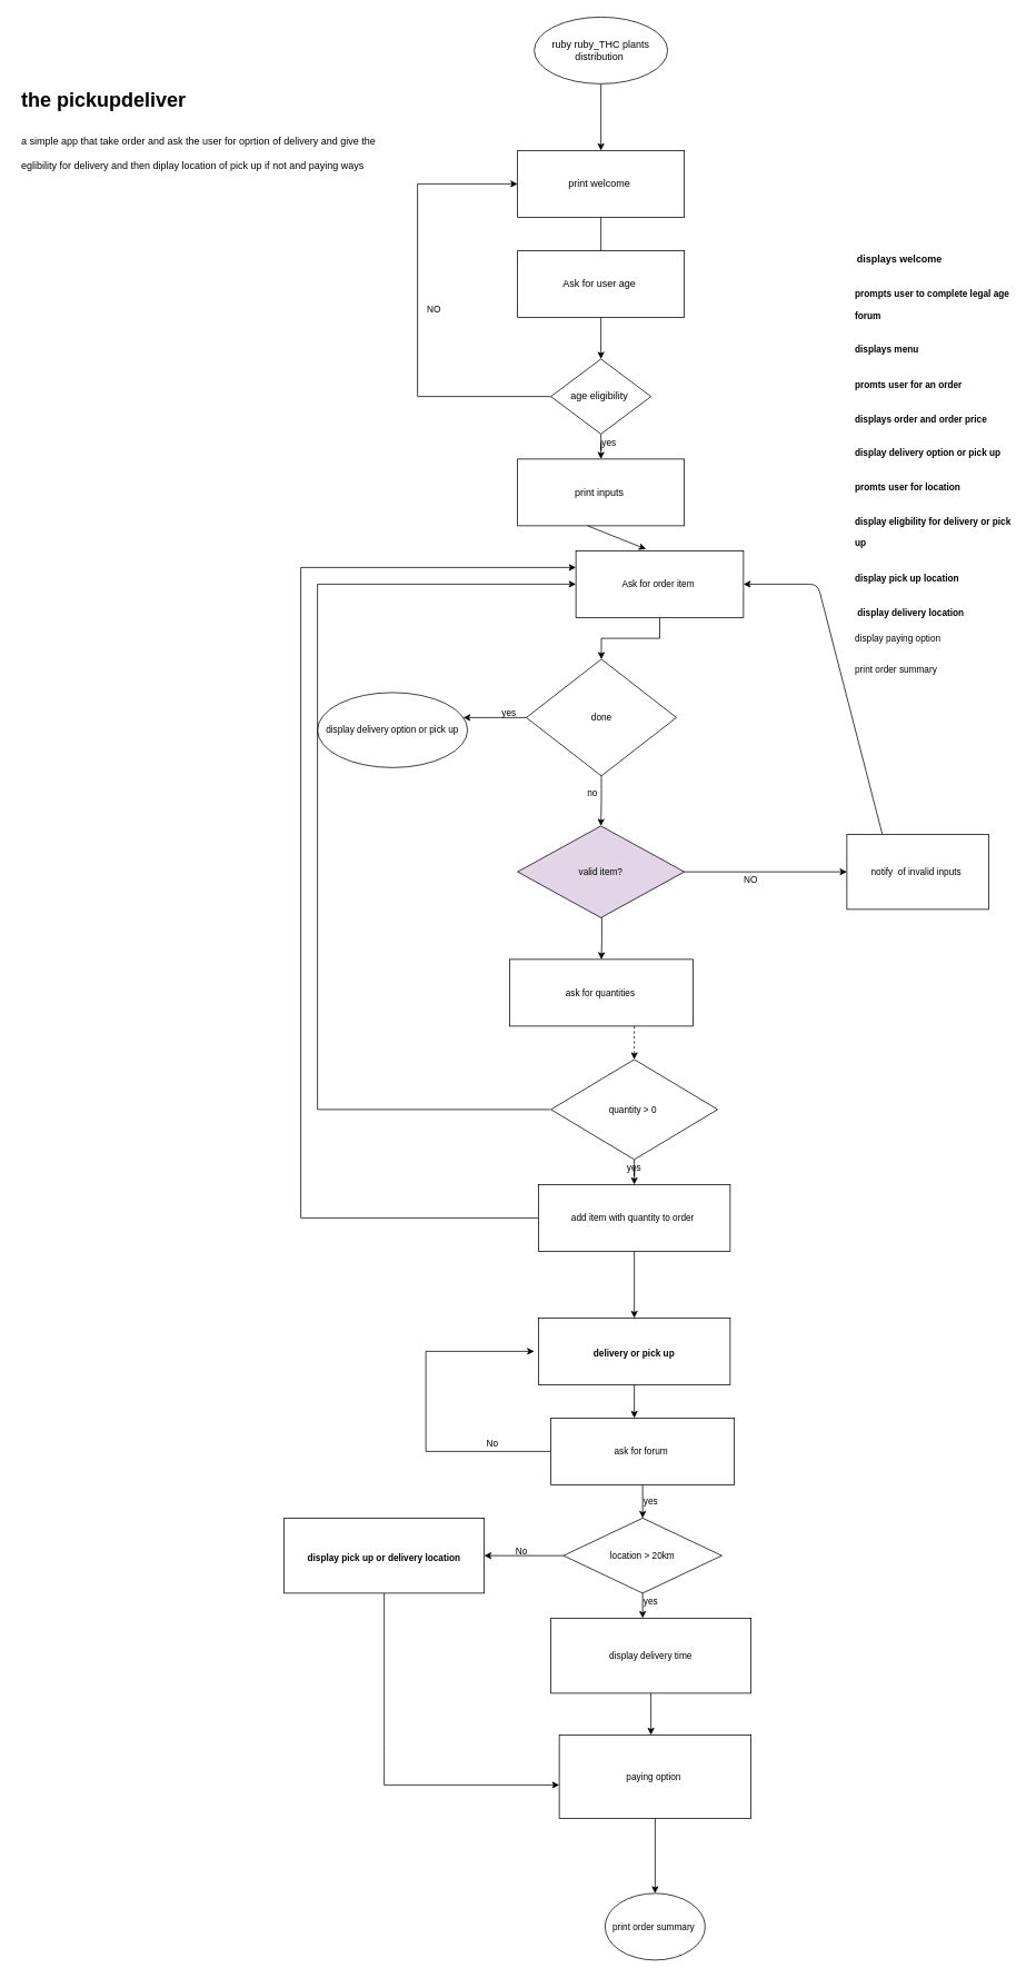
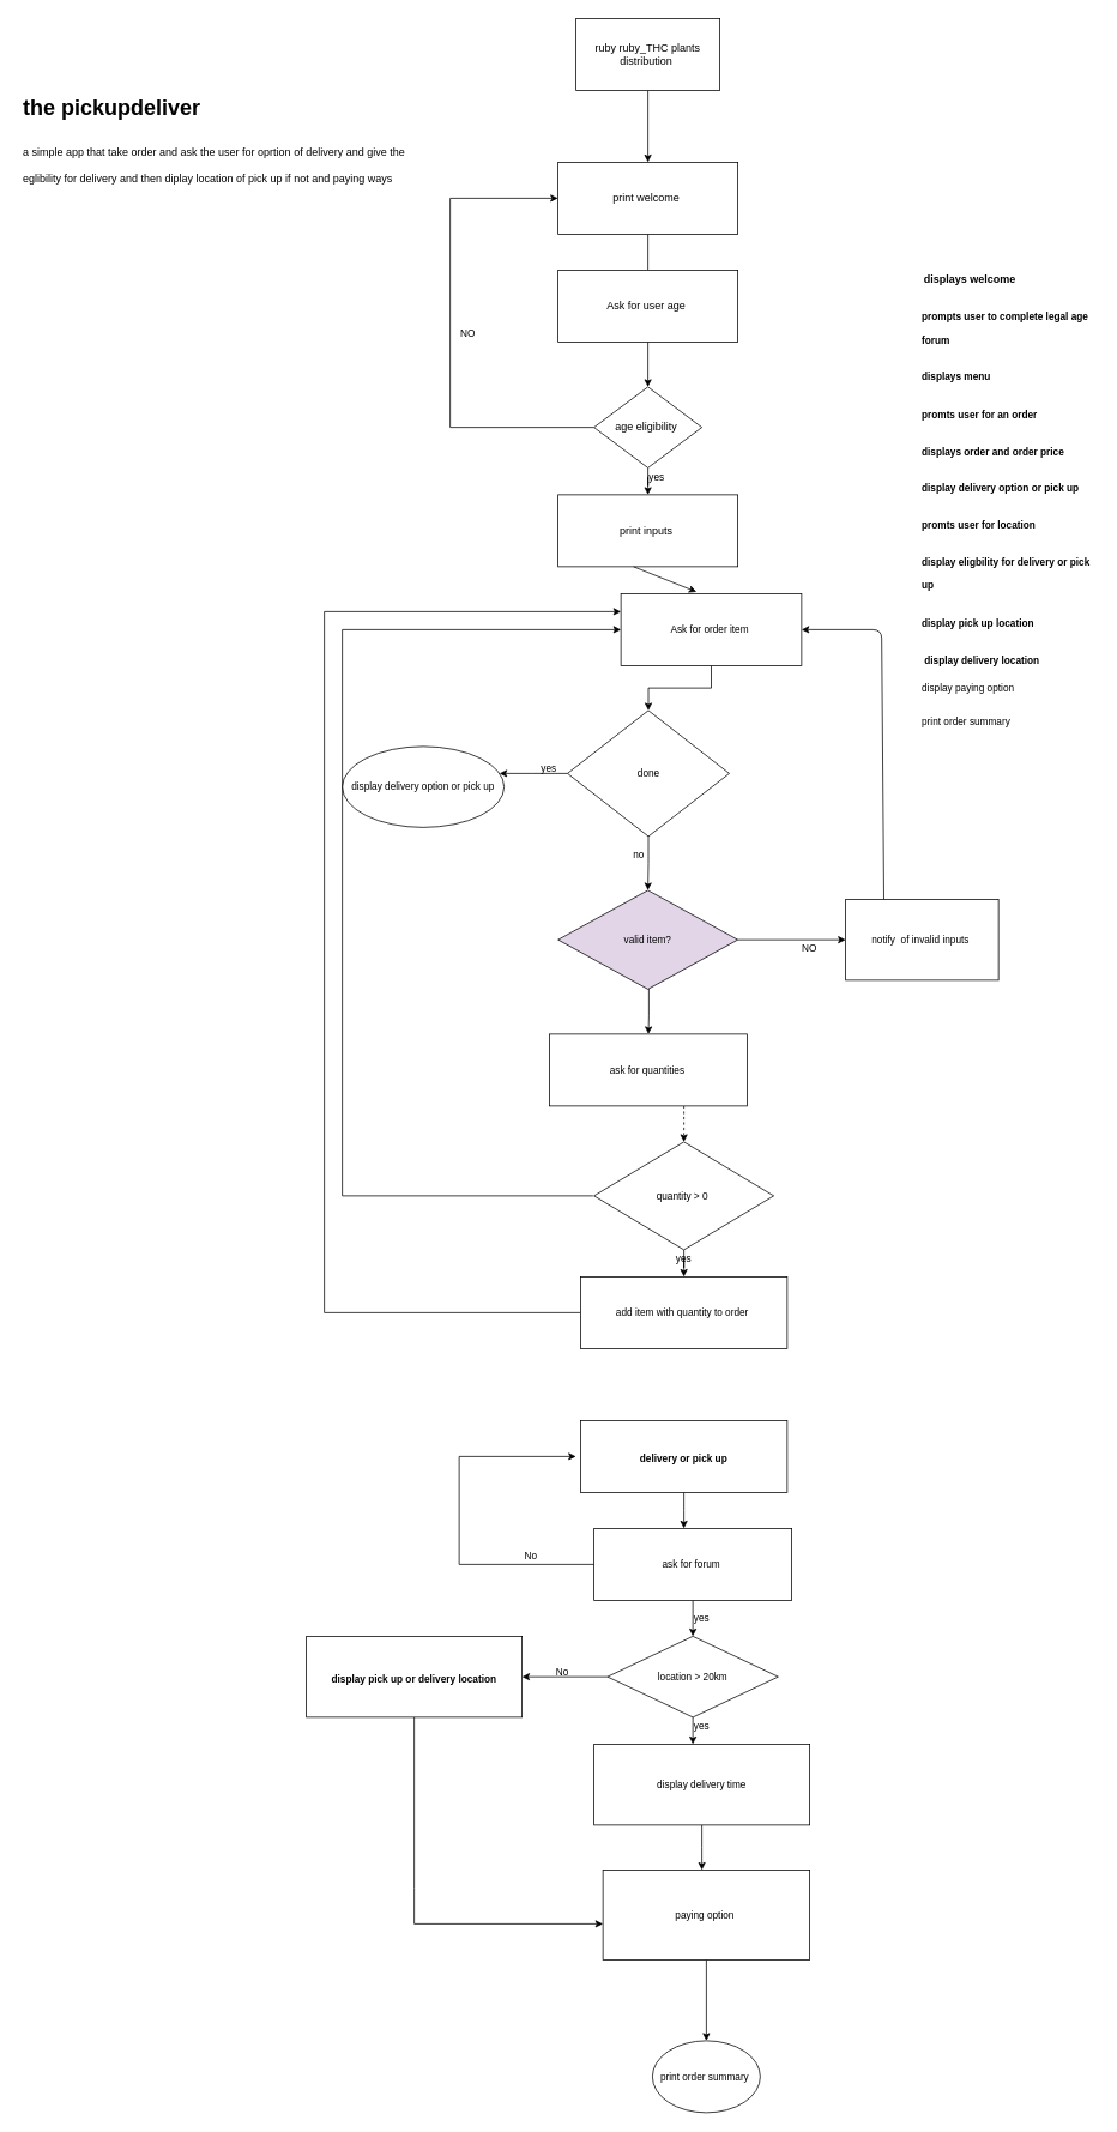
  <mxCell id="0" />
  <mxCell id="1" parent="0" />
  <mxCell id="2" value="&lt;h1&gt;the pickupdeliver&lt;/h1&gt;&lt;h1&gt;&lt;span style=&quot;font-size: 12px ; font-weight: normal&quot;&gt;a simple app that take order and ask the user for oprtion of delivery and give the eglibility for delivery and then diplay location of pick up if not and paying ways&amp;nbsp;&lt;/span&gt;&lt;br&gt;&lt;/h1&gt;" style="text;html=1;strokeColor=none;fillColor=none;spacing=5;spacingTop=-20;whiteSpace=wrap;overflow=hidden;rounded=0;" vertex="1" parent="1"><mxGeometry x="20" y="100" width="440" height="160" as="geometry" /></mxCell>
  <mxCell id="3" style="edgeStyle=orthogonalEdgeStyle;rounded=0;orthogonalLoop=1;jettySize=auto;html=1;fontSize=11;entryX=0.5;entryY=0;entryDx=0;entryDy=0;" edge="1" parent="1" source="4" target="6"><mxGeometry relative="1" as="geometry"><mxPoint x="720" y="170" as="targetPoint" /></mxGeometry></mxCell>
- <mxCell id="4" value="ruby ruby_THC plants distribution&amp;nbsp;" style="ellipse;whiteSpace=wrap;html=1;" vertex="1" parent="1"><mxGeometry x="640" y="20" width="160" height="80" as="geometry" /></mxCell>
+ <mxCell id="4" value="ruby ruby_THC plants distribution&amp;nbsp;" style="whiteSpace=wrap;html=1;rounded=0;" vertex="1" parent="1"><mxGeometry x="640" y="20" width="160" height="80" as="geometry" /></mxCell>
  <mxCell id="5" value="" style="edgeStyle=orthogonalEdgeStyle;rounded=0;orthogonalLoop=1;jettySize=auto;html=1;fontSize=11;endArrow=none;" edge="1" parent="1" source="6" target="34"><mxGeometry relative="1" as="geometry" /></mxCell>
  <mxCell id="6" value="print welcome&amp;nbsp;" style="rounded=0;whiteSpace=wrap;html=1;" vertex="1" parent="1"><mxGeometry x="620" y="180" width="200" height="80" as="geometry" /></mxCell>
  <mxCell id="7" value="print inputs&amp;nbsp;" style="rounded=0;whiteSpace=wrap;html=1;" vertex="1" parent="1"><mxGeometry x="620" y="550" width="200" height="80" as="geometry" /></mxCell>
  <mxCell id="8" value="&lt;h1&gt;&lt;font style=&quot;font-size: 8px&quot;&gt;&amp;nbsp;&lt;/font&gt;&lt;font style=&quot;font-size: 12px&quot;&gt;displays welcome&amp;nbsp;&lt;/font&gt;&lt;/h1&gt;&lt;h1&gt;&lt;font style=&quot;font-size: 11px&quot;&gt;prompts user to complete legal age forum&amp;nbsp;&lt;/font&gt;&lt;/h1&gt;&lt;h1&gt;&lt;font style=&quot;font-size: 11px&quot;&gt;displays menu&lt;/font&gt;&lt;/h1&gt;&lt;h1&gt;&lt;font style=&quot;font-size: 11px&quot;&gt;promts user for an order&lt;/font&gt;&lt;/h1&gt;&lt;h1&gt;&lt;font style=&quot;font-size: 11px&quot;&gt;displays order and order price&lt;/font&gt;&lt;/h1&gt;&lt;h1&gt;&lt;font style=&quot;font-size: 11px&quot;&gt;display delivery option or pick up&lt;/font&gt;&lt;/h1&gt;&lt;h1&gt;&lt;font style=&quot;font-size: 11px&quot;&gt;promts user for location&amp;nbsp;&lt;/font&gt;&lt;/h1&gt;&lt;h1&gt;&lt;font style=&quot;font-size: 11px&quot;&gt;display eligbility for delivery or pick up&lt;/font&gt;&lt;/h1&gt;&lt;h1&gt;&lt;font style=&quot;font-size: 11px&quot;&gt;display pick up location&lt;/font&gt;&lt;/h1&gt;&lt;h1&gt;&lt;font style=&quot;font-size: 11px&quot;&gt;&amp;nbsp;display delivery location&lt;/font&gt;&lt;/h1&gt;&lt;div&gt;&lt;font style=&quot;font-size: 11px&quot;&gt;&lt;span style=&quot;text-align: center&quot;&gt;display paying option&amp;nbsp;&lt;/span&gt;&lt;br&gt;&lt;/font&gt;&lt;/div&gt;&lt;h1&gt;&lt;span style=&quot;font-size: 11px ; font-weight: 400 ; text-align: center&quot;&gt;print order summary&amp;nbsp;&lt;/span&gt;&lt;br&gt;&lt;/h1&gt;&lt;div&gt;&lt;br&gt;&lt;/div&gt;" style="text;html=1;strokeColor=none;fillColor=none;spacing=5;spacingTop=-20;whiteSpace=wrap;overflow=hidden;rounded=0;fontSize=11;" vertex="1" parent="1"><mxGeometry x="1020" y="290" width="200" height="530" as="geometry" /></mxCell>
  <mxCell id="9" value="" style="edgeStyle=orthogonalEdgeStyle;rounded=0;orthogonalLoop=1;jettySize=auto;html=1;fontSize=11;exitX=0.5;exitY=1;exitDx=0;exitDy=0;" edge="1" parent="1" source="18" target="13"><mxGeometry relative="1" as="geometry"><mxPoint x="759" y="940" as="sourcePoint" /><Array as="points" /></mxGeometry></mxCell>
  <mxCell id="10" value="" style="edgeStyle=orthogonalEdgeStyle;rounded=0;orthogonalLoop=1;jettySize=auto;html=1;fontSize=11;" edge="1" parent="1" source="11" target="18"><mxGeometry relative="1" as="geometry" /></mxCell>
  <mxCell id="11" value="Ask for order item&amp;nbsp;" style="rounded=0;whiteSpace=wrap;html=1;fontSize=11;" vertex="1" parent="1"><mxGeometry x="690" y="660" width="201" height="80" as="geometry" /></mxCell>
  <mxCell id="12" value="" style="edgeStyle=orthogonalEdgeStyle;rounded=0;orthogonalLoop=1;jettySize=auto;html=1;fontSize=11;entryX=0.5;entryY=0;entryDx=0;entryDy=0;" edge="1" parent="1" source="13" target="24"><mxGeometry relative="1" as="geometry"><Array as="points"><mxPoint x="721" y="1130" /><mxPoint x="721" y="1130" /></Array></mxGeometry></mxCell>
  <mxCell id="13" value="valid item?" style="rhombus;whiteSpace=wrap;html=1;rounded=0;fontSize=11;fillColor=#e1d5e7;" vertex="1" parent="1"><mxGeometry x="620" y="990" width="200" height="110" as="geometry" /></mxCell>
- <mxCell id="14" value="notify&amp;nbsp; of invalid inputs&amp;nbsp;" style="whiteSpace=wrap;html=1;rounded=0;fontSize=11;" vertex="1" parent="1"><mxGeometry x="1015" y="1000" width="170" height="90" as="geometry" /></mxCell>
+ <mxCell id="14" value="notify&amp;nbsp; of invalid inputs&amp;nbsp;" style="whiteSpace=wrap;html=1;rounded=0;fontSize=11;" vertex="1" parent="1"><mxGeometry x="940" y="1000" width="170" height="90" as="geometry" /></mxCell>
  <mxCell id="15" value="" style="endArrow=classic;html=1;fontSize=11;entryX=0;entryY=0.5;entryDx=0;entryDy=0;exitX=1;exitY=0.5;exitDx=0;exitDy=0;" edge="1" parent="1" source="13" target="14"><mxGeometry width="50" height="50" relative="1" as="geometry"><mxPoint x="859" y="835" as="sourcePoint" /><mxPoint x="909" y="785" as="targetPoint" /></mxGeometry></mxCell>
  <mxCell id="16" value="" style="endArrow=classic;html=1;fontSize=11;entryX=1;entryY=0.5;entryDx=0;entryDy=0;exitX=0.25;exitY=0;exitDx=0;exitDy=0;" edge="1" parent="1" source="14" target="11"><mxGeometry width="50" height="50" relative="1" as="geometry"><mxPoint x="920" y="830" as="sourcePoint" /><mxPoint x="1019" y="700" as="targetPoint" /><Array as="points"><mxPoint x="980" y="700" /></Array></mxGeometry></mxCell>
  <mxCell id="17" value="" style="edgeStyle=orthogonalEdgeStyle;rounded=0;orthogonalLoop=1;jettySize=auto;html=1;fontSize=11;exitX=0;exitY=0.5;exitDx=0;exitDy=0;" edge="1" parent="1" source="18" target="21"><mxGeometry relative="1" as="geometry"><Array as="points"><mxPoint x="590" y="860" /><mxPoint x="590" y="860" /></Array></mxGeometry></mxCell>
  <mxCell id="18" value="done" style="rhombus;whiteSpace=wrap;html=1;rounded=0;fontSize=11;" vertex="1" parent="1"><mxGeometry x="630.5" y="790" width="180" height="140" as="geometry" /></mxCell>
  <mxCell id="19" value="no" style="text;html=1;strokeColor=none;fillColor=none;align=center;verticalAlign=middle;whiteSpace=wrap;rounded=0;fontSize=11;" vertex="1" parent="1"><mxGeometry x="690" y="940" width="40" height="20" as="geometry" /></mxCell>
  <mxCell id="20" value="NO" style="text;html=1;strokeColor=none;fillColor=none;align=center;verticalAlign=middle;whiteSpace=wrap;rounded=0;fontSize=11;" vertex="1" parent="1"><mxGeometry x="880" y="1045" width="40" height="20" as="geometry" /></mxCell>
  <mxCell id="21" value="display delivery option or pick up" style="ellipse;whiteSpace=wrap;html=1;rounded=0;fontSize=11;" vertex="1" parent="1"><mxGeometry x="380" y="830" width="180" height="90" as="geometry" /></mxCell>
  <mxCell id="22" value="yes" style="text;html=1;strokeColor=none;fillColor=none;align=center;verticalAlign=middle;whiteSpace=wrap;rounded=0;fontSize=11;" vertex="1" parent="1"><mxGeometry x="600" y="850" width="20" height="10" as="geometry" /></mxCell>
  <mxCell id="23" value="" style="edgeStyle=orthogonalEdgeStyle;rounded=0;orthogonalLoop=1;jettySize=auto;html=1;fontSize=11;dashed=1;" edge="1" parent="1" source="24" target="28"><mxGeometry relative="1" as="geometry"><Array as="points"><mxPoint x="760" y="1260" /><mxPoint x="760" y="1260" /></Array></mxGeometry></mxCell>
  <mxCell id="24" value="ask for quantities&amp;nbsp;" style="whiteSpace=wrap;html=1;rounded=0;fontSize=11;" vertex="1" parent="1"><mxGeometry x="610.5" y="1150" width="220" height="80" as="geometry" /></mxCell>
  <mxCell id="25" value="" style="endArrow=classic;html=1;fontSize=11;entryX=0.418;entryY=-0.025;entryDx=0;entryDy=0;entryPerimeter=0;" edge="1" parent="1" target="11"><mxGeometry width="50" height="50" relative="1" as="geometry"><mxPoint x="704" y="630" as="sourcePoint" /><mxPoint x="1030" y="640" as="targetPoint" /><Array as="points" /></mxGeometry></mxCell>
  <mxCell id="26" value="" style="edgeStyle=orthogonalEdgeStyle;rounded=0;orthogonalLoop=1;jettySize=auto;html=1;fontSize=11;" edge="1" parent="1" source="28" target="31"><mxGeometry relative="1" as="geometry" /></mxCell>
  <mxCell id="27" style="edgeStyle=orthogonalEdgeStyle;rounded=0;orthogonalLoop=1;jettySize=auto;html=1;entryX=0;entryY=0.5;entryDx=0;entryDy=0;fontSize=11;" edge="1" parent="1" target="11"><mxGeometry relative="1" as="geometry"><mxPoint x="659" y="1330" as="sourcePoint" /><Array as="points"><mxPoint x="380" y="1330" /><mxPoint x="380" y="700" /></Array></mxGeometry></mxCell>
  <mxCell id="28" value="quantity &amp;gt; 0&amp;nbsp;" style="rhombus;whiteSpace=wrap;html=1;rounded=0;fontSize=11;" vertex="1" parent="1"><mxGeometry x="660" y="1270" width="200" height="120" as="geometry" /></mxCell>
  <mxCell id="29" style="edgeStyle=orthogonalEdgeStyle;rounded=0;orthogonalLoop=1;jettySize=auto;html=1;fontSize=11;entryX=0;entryY=0.25;entryDx=0;entryDy=0;" edge="1" parent="1" source="31" target="11"><mxGeometry relative="1" as="geometry"><mxPoint x="360" y="670" as="targetPoint" /><Array as="points"><mxPoint x="360" y="1460" /><mxPoint x="360" y="680" /></Array></mxGeometry></mxCell>
- <mxCell id="30" value="" style="edgeStyle=orthogonalEdgeStyle;rounded=0;orthogonalLoop=1;jettySize=auto;html=1;fontSize=11;" edge="1" parent="1" source="31" target="41"><mxGeometry relative="1" as="geometry" /></mxCell>
  <mxCell id="31" value="add item with quantity to order&amp;nbsp;" style="whiteSpace=wrap;html=1;rounded=0;fontSize=11;" vertex="1" parent="1"><mxGeometry x="645" y="1420" width="230" height="80" as="geometry" /></mxCell>
  <mxCell id="32" value="yes" style="text;html=1;strokeColor=none;fillColor=none;align=center;verticalAlign=middle;whiteSpace=wrap;rounded=0;fontSize=11;" vertex="1" parent="1"><mxGeometry x="740" y="1390" width="40" height="20" as="geometry" /></mxCell>
  <mxCell id="33" value="" style="edgeStyle=orthogonalEdgeStyle;rounded=0;orthogonalLoop=1;jettySize=auto;html=1;fontSize=11;" edge="1" parent="1" source="34" target="37"><mxGeometry relative="1" as="geometry" /></mxCell>
  <mxCell id="34" value="Ask for user age&amp;nbsp;" style="whiteSpace=wrap;html=1;rounded=0;" vertex="1" parent="1"><mxGeometry x="620" y="300" width="200" height="80" as="geometry" /></mxCell>
  <mxCell id="35" value="" style="edgeStyle=orthogonalEdgeStyle;rounded=0;orthogonalLoop=1;jettySize=auto;html=1;fontSize=11;" edge="1" parent="1" source="37" target="7"><mxGeometry relative="1" as="geometry" /></mxCell>
  <mxCell id="36" style="edgeStyle=orthogonalEdgeStyle;rounded=0;orthogonalLoop=1;jettySize=auto;html=1;fontSize=11;entryX=0;entryY=0.5;entryDx=0;entryDy=0;" edge="1" parent="1" source="37" target="6"><mxGeometry relative="1" as="geometry"><mxPoint x="580" y="220" as="targetPoint" /><Array as="points"><mxPoint x="500" y="475" /><mxPoint x="500" y="220" /></Array></mxGeometry></mxCell>
  <mxCell id="37" value="age eligibility&amp;nbsp;" style="rhombus;whiteSpace=wrap;html=1;rounded=0;" vertex="1" parent="1"><mxGeometry x="660" y="430" width="120" height="90" as="geometry" /></mxCell>
  <mxCell id="38" value="yes&lt;br&gt;" style="text;html=1;strokeColor=none;fillColor=none;align=center;verticalAlign=middle;whiteSpace=wrap;rounded=0;fontSize=11;" vertex="1" parent="1"><mxGeometry x="710" y="520" width="40" height="20" as="geometry" /></mxCell>
  <mxCell id="39" value="NO" style="text;html=1;strokeColor=none;fillColor=none;align=center;verticalAlign=middle;whiteSpace=wrap;rounded=0;fontSize=11;" vertex="1" parent="1"><mxGeometry x="500" y="360" width="40" height="20" as="geometry" /></mxCell>
  <mxCell id="40" value="" style="edgeStyle=orthogonalEdgeStyle;rounded=0;orthogonalLoop=1;jettySize=auto;html=1;fontSize=11;" edge="1" parent="1" source="41"><mxGeometry relative="1" as="geometry"><mxPoint x="760" y="1700" as="targetPoint" /></mxGeometry></mxCell>
  <mxCell id="41" value="&lt;h1 style=&quot;text-align: left&quot;&gt;&lt;font style=&quot;font-size: 11px&quot;&gt;delivery or pick up&lt;/font&gt;&lt;/h1&gt;" style="whiteSpace=wrap;html=1;rounded=0;fontSize=11;" vertex="1" parent="1"><mxGeometry x="645" y="1580" width="230" height="80" as="geometry" /></mxCell>
  <mxCell id="42" style="edgeStyle=orthogonalEdgeStyle;rounded=0;orthogonalLoop=1;jettySize=auto;html=1;entryX=0.5;entryY=0;entryDx=0;entryDy=0;fontSize=11;" edge="1" parent="1" source="44" target="47"><mxGeometry relative="1" as="geometry" /></mxCell>
  <mxCell id="43" value="" style="edgeStyle=orthogonalEdgeStyle;rounded=0;orthogonalLoop=1;jettySize=auto;html=1;fontSize=11;" edge="1" parent="1" source="44"><mxGeometry relative="1" as="geometry"><mxPoint x="640" y="1620" as="targetPoint" /><Array as="points"><mxPoint x="510" y="1740" /><mxPoint x="510" y="1620" /></Array></mxGeometry></mxCell>
  <mxCell id="44" value="ask for forum&amp;nbsp;" style="rounded=0;whiteSpace=wrap;html=1;fontSize=11;" vertex="1" parent="1"><mxGeometry x="660" y="1700" width="220" height="80" as="geometry" /></mxCell>
  <mxCell id="45" value="" style="edgeStyle=orthogonalEdgeStyle;rounded=0;orthogonalLoop=1;jettySize=auto;html=1;fontSize=11;" edge="1" parent="1" source="47"><mxGeometry relative="1" as="geometry"><mxPoint x="770" y="1940" as="targetPoint" /></mxGeometry></mxCell>
  <mxCell id="46" style="edgeStyle=orthogonalEdgeStyle;rounded=0;orthogonalLoop=1;jettySize=auto;html=1;fontSize=11;" edge="1" parent="1" source="47" target="51"><mxGeometry relative="1" as="geometry" /></mxCell>
  <mxCell id="47" value="location &amp;gt; 20km" style="rhombus;whiteSpace=wrap;html=1;fontSize=11;" vertex="1" parent="1"><mxGeometry x="675" y="1820" width="190" height="90" as="geometry" /></mxCell>
  <mxCell id="48" value="yes" style="text;html=1;strokeColor=none;fillColor=none;align=center;verticalAlign=middle;whiteSpace=wrap;rounded=0;fontSize=11;" vertex="1" parent="1"><mxGeometry x="760" y="1790" width="40" height="20" as="geometry" /></mxCell>
  <mxCell id="49" value="No" style="text;html=1;strokeColor=none;fillColor=none;align=center;verticalAlign=middle;whiteSpace=wrap;rounded=0;fontSize=11;" vertex="1" parent="1"><mxGeometry x="570" y="1720" width="40" height="20" as="geometry" /></mxCell>
  <mxCell id="50" style="edgeStyle=orthogonalEdgeStyle;rounded=0;orthogonalLoop=1;jettySize=auto;html=1;exitX=0.5;exitY=1;exitDx=0;exitDy=0;fontSize=11;" edge="1" parent="1" source="51"><mxGeometry relative="1" as="geometry"><mxPoint x="670" y="2140" as="targetPoint" /><Array as="points"><mxPoint y="2100" x="460" /><mxPoint y="2100" x="460" /></Array></mxGeometry></mxCell>
  <mxCell id="51" value="&lt;h1 style=&quot;text-align: left&quot;&gt;&lt;font style=&quot;font-size: 11px&quot;&gt;display pick up or delivery location&lt;/font&gt;&lt;/h1&gt;" style="rounded=0;whiteSpace=wrap;html=1;fontSize=11;" vertex="1" parent="1"><mxGeometry x="340" y="1820" width="240" height="90" as="geometry" /></mxCell>
  <mxCell id="52" value="yes" style="text;html=1;strokeColor=none;fillColor=none;align=center;verticalAlign=middle;whiteSpace=wrap;rounded=0;fontSize=11;" vertex="1" parent="1"><mxGeometry x="760" y="1910" width="40" height="20" as="geometry" /></mxCell>
  <mxCell id="53" style="edgeStyle=orthogonalEdgeStyle;rounded=0;orthogonalLoop=1;jettySize=auto;html=1;exitX=0.5;exitY=1;exitDx=0;exitDy=0;fontSize=11;" edge="1" parent="1" source="54"><mxGeometry relative="1" as="geometry"><mxPoint x="780" y="2080" as="targetPoint" /></mxGeometry></mxCell>
  <mxCell id="54" value="display delivery time" style="rounded=0;whiteSpace=wrap;html=1;fontSize=11;" vertex="1" parent="1"><mxGeometry x="660" y="1940" width="240" height="90" as="geometry" /></mxCell>
  <mxCell id="55" value="" style="edgeStyle=orthogonalEdgeStyle;rounded=0;orthogonalLoop=1;jettySize=auto;html=1;fontSize=11;" edge="1" parent="1" source="56" target="58"><mxGeometry relative="1" as="geometry" /></mxCell>
  <mxCell id="56" value="paying option&amp;nbsp;" style="rounded=0;whiteSpace=wrap;html=1;fontSize=11;" vertex="1" parent="1"><mxGeometry x="670" y="2080" width="230" height="100" as="geometry" /></mxCell>
  <mxCell id="57" value="No" style="text;html=1;strokeColor=none;fillColor=none;align=center;verticalAlign=middle;whiteSpace=wrap;rounded=0;fontSize=11;" vertex="1" parent="1"><mxGeometry x="605" y="1850" width="40" height="20" as="geometry" /></mxCell>
  <mxCell id="58" value="print order summary&amp;nbsp;" style="ellipse;whiteSpace=wrap;html=1;rounded=0;fontSize=11;" vertex="1" parent="1"><mxGeometry x="725" y="2270" width="120" height="80" as="geometry" /></mxCell>
